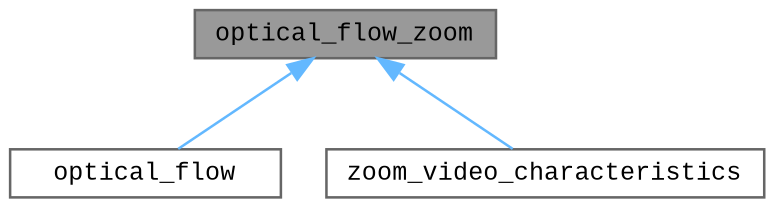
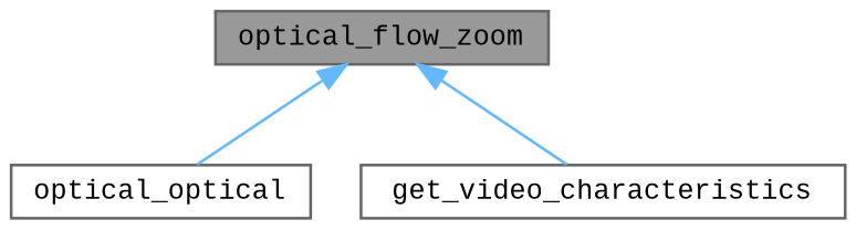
  digraph {
    fontname="Liberation Mono"
    rankdir=TB
    node [color=grey40 fillcolor=white fontname="Liberation Mono" fontsize=10 shape=box style=filled]
    edge [color=steelblue1 dir=back fontname="Liberation Mono" fontsize=10 labelfontname=Helvetica labelfontsize=10 style=solid]
    n1 [color=gray40 fillcolor=grey60 fontcolor=black height=0.2 label=optical_flow_zoom width=0.4]
-   n2 [height=0.2 label=optical_flow width=0.4]
-   n3 [height=0.2 label=zoom_video_characteristics width=0.4]
+   n2 [height=0.2 label=optical_optical width=0.4]
+   n3 [height=0.2 label=get_video_characteristics width=0.4]
    n1 -> n2
    n1 -> n3
  }
